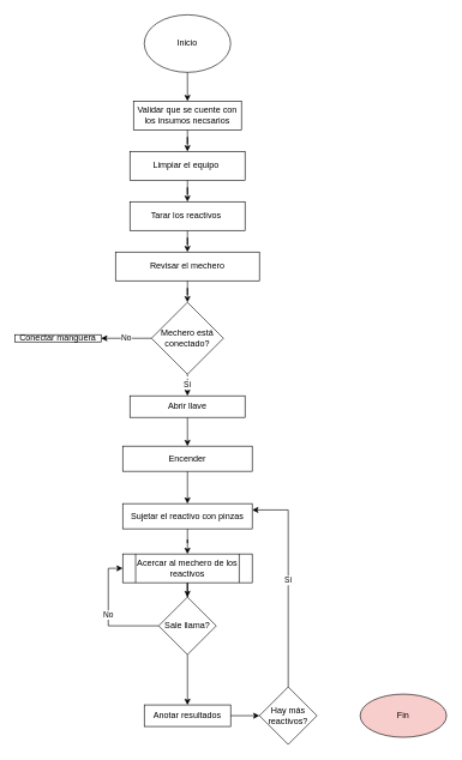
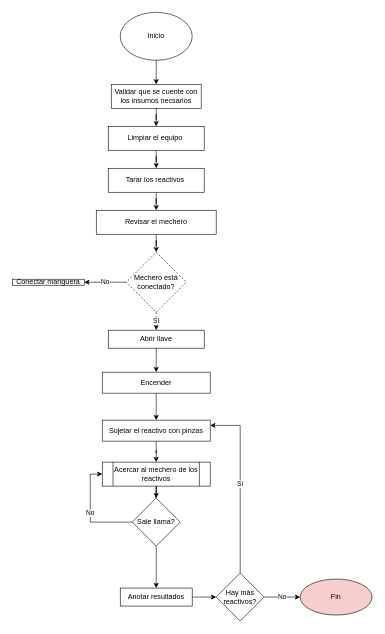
  <mxCell id="0" />
  <mxCell id="1" parent="0" />
  <mxCell id="2" value="" style="edgeStyle=orthogonalEdgeStyle;rounded=0;orthogonalLoop=1;jettySize=auto;html=1;" edge="1" parent="1" source="3" target="5"><mxGeometry relative="1" as="geometry" /></mxCell>
  <mxCell id="3" value="Inicio" style="ellipse;whiteSpace=wrap;html=1;" vertex="1" parent="1"><mxGeometry x="200" y="20" width="120" height="80" as="geometry" /></mxCell>
  <mxCell id="4" value="" style="edgeStyle=orthogonalEdgeStyle;rounded=0;orthogonalLoop=1;jettySize=auto;html=1;" edge="1" parent="1" source="5" target="7"><mxGeometry relative="1" as="geometry" /></mxCell>
  <mxCell id="5" value="Validar que se cuente con los insumos necsarios" style="whiteSpace=wrap;html=1;" vertex="1" parent="1"><mxGeometry x="185" y="140" width="150" height="40" as="geometry" /></mxCell>
  <mxCell id="6" value="" style="edgeStyle=orthogonalEdgeStyle;rounded=0;orthogonalLoop=1;jettySize=auto;html=1;" edge="1" parent="1" source="7" target="9"><mxGeometry relative="1" as="geometry" /></mxCell>
  <mxCell id="7" value="Limpiar el equipo&amp;nbsp;" style="whiteSpace=wrap;html=1;" vertex="1" parent="1"><mxGeometry x="180" y="210" width="160" height="40" as="geometry" /></mxCell>
  <mxCell id="8" value="" style="edgeStyle=orthogonalEdgeStyle;rounded=0;orthogonalLoop=1;jettySize=auto;html=1;" edge="1" parent="1" source="9" target="11"><mxGeometry relative="1" as="geometry" /></mxCell>
  <mxCell id="9" value="Tarar los reactivos&amp;nbsp;" style="whiteSpace=wrap;html=1;" vertex="1" parent="1"><mxGeometry x="180" y="280" width="160" height="40" as="geometry" /></mxCell>
  <mxCell id="10" value="" style="edgeStyle=orthogonalEdgeStyle;rounded=0;orthogonalLoop=1;jettySize=auto;html=1;" edge="1" parent="1" source="11" target="14"><mxGeometry relative="1" as="geometry" /></mxCell>
  <mxCell id="11" value="Revisar el mechero" style="whiteSpace=wrap;html=1;" vertex="1" parent="1"><mxGeometry x="160" y="350" width="200" height="40" as="geometry" /></mxCell>
  <mxCell id="12" value="Sí" style="edgeStyle=orthogonalEdgeStyle;rounded=0;orthogonalLoop=1;jettySize=auto;html=1;dashed=1;" edge="1" parent="1" source="14" target="16"><mxGeometry relative="1" as="geometry" /></mxCell>
  <mxCell id="13" value="No" style="edgeStyle=orthogonalEdgeStyle;rounded=0;orthogonalLoop=1;jettySize=auto;html=1;" edge="1" parent="1" source="14" target="17"><mxGeometry relative="1" as="geometry" /></mxCell>
- <mxCell id="14" value="Mechero está conectado?" style="rhombus;whiteSpace=wrap;html=1;" vertex="1" parent="1"><mxGeometry x="210" y="420" width="100" height="100" as="geometry" /></mxCell>
+ <mxCell id="14" value="Mechero está conectado?" style="rhombus;whiteSpace=wrap;html=1;dashed=1;" vertex="1" parent="1"><mxGeometry x="210" y="420" width="100" height="100" as="geometry" /></mxCell>
  <mxCell id="15" value="" style="edgeStyle=orthogonalEdgeStyle;rounded=0;orthogonalLoop=1;jettySize=auto;html=1;" edge="1" parent="1" source="16" target="19"><mxGeometry relative="1" as="geometry" /></mxCell>
  <mxCell id="16" value="Abrir llave" style="whiteSpace=wrap;html=1;" vertex="1" parent="1"><mxGeometry x="180" y="550" width="160" height="30" as="geometry" /></mxCell>
  <mxCell id="17" value="Conectar manguera" style="whiteSpace=wrap;html=1;" vertex="1" parent="1"><mxGeometry x="20" y="465" width="120" height="10" as="geometry" /></mxCell>
  <mxCell id="18" value="" style="edgeStyle=orthogonalEdgeStyle;rounded=0;orthogonalLoop=1;jettySize=auto;html=1;" edge="1" parent="1" source="19" target="21"><mxGeometry relative="1" as="geometry" /></mxCell>
  <mxCell id="19" value="Encender" style="whiteSpace=wrap;html=1;" vertex="1" parent="1"><mxGeometry x="170" y="620" width="180" height="35" as="geometry" /></mxCell>
  <mxCell id="20" value="" style="edgeStyle=orthogonalEdgeStyle;rounded=0;orthogonalLoop=1;jettySize=auto;html=1;" edge="1" parent="1" source="21" target="23"><mxGeometry relative="1" as="geometry" /></mxCell>
  <mxCell id="21" value="Sujetar el reactivo con pinzas" style="whiteSpace=wrap;html=1;" vertex="1" parent="1"><mxGeometry x="170" y="700" width="180" height="35" as="geometry" /></mxCell>
  <mxCell id="22" value="" style="edgeStyle=orthogonalEdgeStyle;rounded=0;orthogonalLoop=1;jettySize=auto;html=1;" edge="1" parent="1" source="23" target="26"><mxGeometry relative="1" as="geometry" /></mxCell>
  <mxCell id="23" value="Acercar al mechero de los reactivos" style="shape=process;whiteSpace=wrap;html=1;backgroundOutline=1;" vertex="1" parent="1"><mxGeometry x="170" y="770" width="180" height="40" as="geometry" /></mxCell>
  <mxCell id="24" value="" style="edgeStyle=orthogonalEdgeStyle;rounded=0;orthogonalLoop=1;jettySize=auto;html=1;" edge="1" parent="1" source="26" target="28"><mxGeometry relative="1" as="geometry" /></mxCell>
  <mxCell id="25" value="No" style="edgeStyle=orthogonalEdgeStyle;rounded=0;orthogonalLoop=1;jettySize=auto;html=1;exitX=0;exitY=0.5;exitDx=0;exitDy=0;entryX=0;entryY=0.5;entryDx=0;entryDy=0;" edge="1" parent="1" source="26" target="23"><mxGeometry relative="1" as="geometry" /></mxCell>
  <mxCell id="26" value="Sale llama?" style="rhombus;whiteSpace=wrap;html=1;" vertex="1" parent="1"><mxGeometry x="220" y="830" width="80" height="80" as="geometry" /></mxCell>
  <mxCell id="27" value="" style="edgeStyle=orthogonalEdgeStyle;rounded=0;orthogonalLoop=1;jettySize=auto;html=1;" edge="1" parent="1" source="28" target="31"><mxGeometry relative="1" as="geometry" /></mxCell>
  <mxCell id="28" value="Anotar resultados" style="whiteSpace=wrap;html=1;" vertex="1" parent="1"><mxGeometry x="200" y="980" width="120" height="30" as="geometry" /></mxCell>
+ <mxCell id="29" value="No" style="edgeStyle=orthogonalEdgeStyle;rounded=0;orthogonalLoop=1;jettySize=auto;html=1;" edge="1" parent="1" source="31" target="32"><mxGeometry relative="1" as="geometry" /></mxCell>
  <mxCell id="30" value="Sí" style="edgeStyle=orthogonalEdgeStyle;rounded=0;orthogonalLoop=1;jettySize=auto;html=1;exitX=0.5;exitY=0;exitDx=0;exitDy=0;entryX=1;entryY=0.25;entryDx=0;entryDy=0;" edge="1" parent="1" source="31" target="21"><mxGeometry relative="1" as="geometry" /></mxCell>
  <mxCell id="31" value="Hay más reactivos?" style="rhombus;whiteSpace=wrap;html=1;" vertex="1" parent="1"><mxGeometry x="360" y="955" width="80" height="80" as="geometry" /></mxCell>
  <mxCell id="32" value="Fin" style="ellipse;whiteSpace=wrap;html=1;fillColor=#f8cecc;" vertex="1" parent="1"><mxGeometry x="500" y="965" width="120" height="60" as="geometry" /></mxCell>
